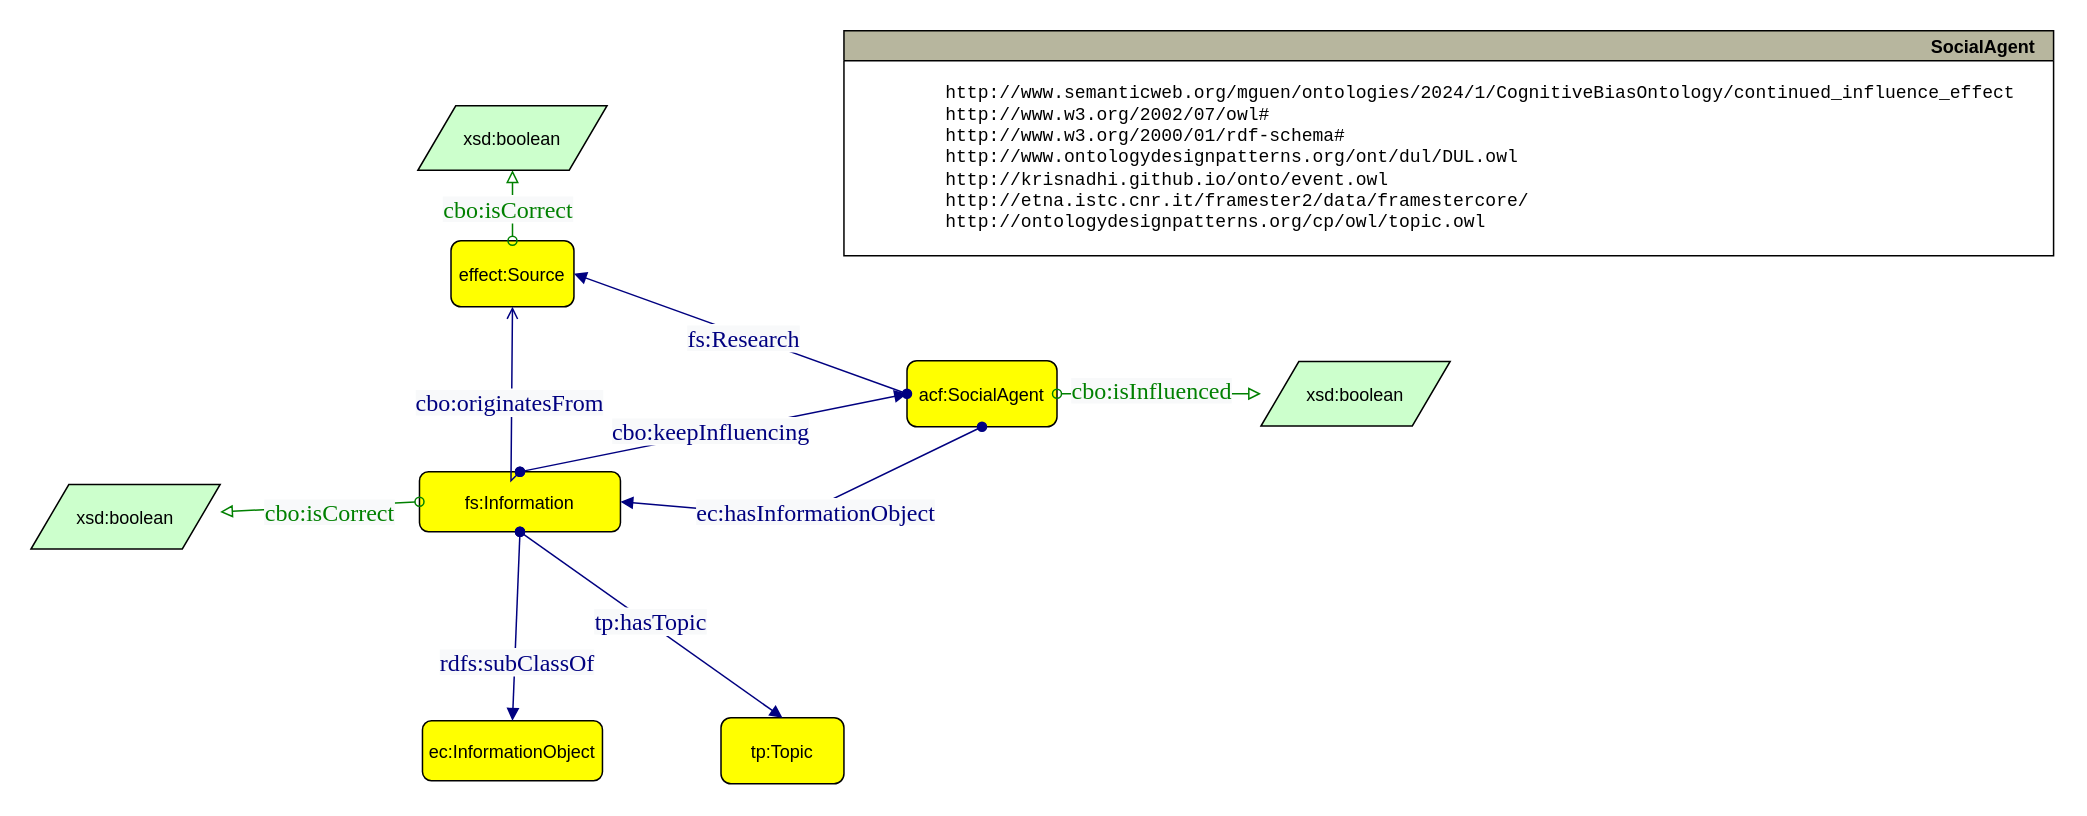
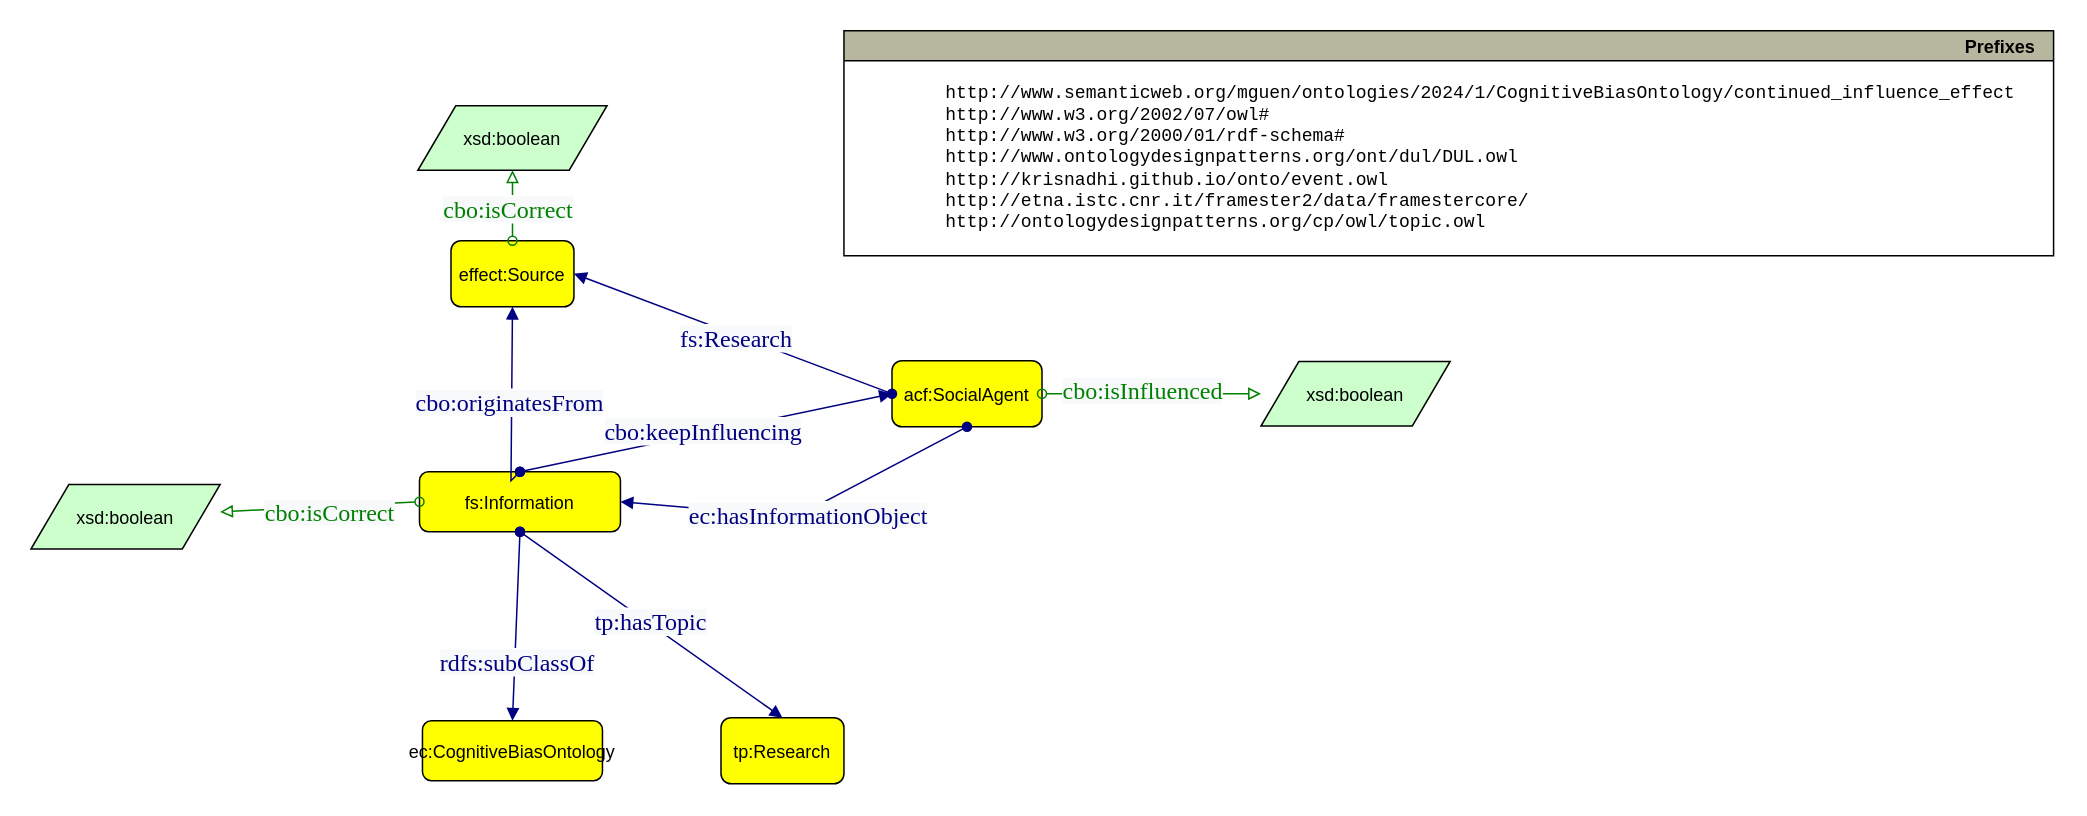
  <mxCell id="0" />
  <mxCell id="1" parent="0" />
- <mxCell id="2" value="tp:Topic" style="graphMlID=n4;shape=rect;rounded=1;arcsize=30;fillColor=#ffff00;strokeColor=#000000;strokeWidth=1.0" parent="1" vertex="1"><mxGeometry x="480" y="478" width="81.968" height="44" as="geometry" /></mxCell>
- <mxCell id="3" value="ec:InformationObject" style="graphMlID=n4;shape=rect;rounded=1;arcsize=30;fillColor=#ffff00;strokeColor=#000000;strokeWidth=1.0" parent="1" vertex="1"><mxGeometry x="280.98" y="480" width="120" height="40" as="geometry" /></mxCell>
+ <mxCell id="2" value="tp:Research" style="graphMlID=n4;shape=rect;rounded=1;arcsize=30;fillColor=#ffff00;strokeColor=#000000;strokeWidth=1.0" parent="1" vertex="1"><mxGeometry x="480" y="478" width="81.968" height="44" as="geometry" /></mxCell>
+ <mxCell id="3" value="ec:CognitiveBiasOntology" style="graphMlID=n4;shape=rect;rounded=1;arcsize=30;fillColor=#ffff00;strokeColor=#000000;strokeWidth=1.0" parent="1" vertex="1"><mxGeometry x="280.98" y="480" width="120" height="40" as="geometry" /></mxCell>
  <mxCell id="4" value="fs:Information" style="graphMlID=n4;shape=rect;rounded=1;arcsize=30;fillColor=#ffff00;strokeColor=#000000;strokeWidth=1.0" parent="1" vertex="1"><mxGeometry x="278.99" y="314" width="133.98" height="40" as="geometry" /></mxCell>
- <mxCell id="5" value="acf:SocialAgent" style="graphMlID=n4;shape=rect;rounded=1;arcsize=30;fillColor=#ffff00;strokeColor=#000000;strokeWidth=1.0" parent="1" vertex="1"><mxGeometry x="604" y="240" width="100" height="44" as="geometry" /></mxCell>
+ <mxCell id="5" value="acf:SocialAgent" style="graphMlID=n4;shape=rect;rounded=1;arcsize=30;fillColor=#ffff00;strokeColor=#000000;strokeWidth=1.0" parent="1" vertex="1"><mxGeometry x="594" y="240" width="100" height="44" as="geometry" /></mxCell>
  <mxCell id="6" value="effect:Source" style="graphMlID=n4;shape=rect;rounded=1;arcsize=30;fillColor=#ffff00;strokeColor=#000000;strokeWidth=1.0" parent="1" vertex="1"><mxGeometry x="300" y="160" width="81.968" height="44" as="geometry" /></mxCell>
  <mxCell id="7" value="" style="graphMlID=e0;rounded=0;endArrow=block;strokeColor=#000080;strokeWidth=1.0;startArrow=oval;startFill=1;endFill=1;exitX=0.5;exitY=1;exitDx=0;exitDy=0;entryX=0.5;entryY=0;entryDx=0;entryDy=0;" parent="1" source="4" target="3" edge="1"><mxGeometry relative="1" as="geometry"><mxPoint x="520" y="360.082" as="sourcePoint" /><mxPoint x="671" y="360" as="targetPoint" /></mxGeometry></mxCell>
  <mxCell id="8" value="&lt;span style=&quot;color: rgb(0 , 0 , 128) ; font-family: &amp;quot;dialog&amp;quot; ; font-size: 16px ; background-color: rgb(248 , 249 , 250)&quot;&gt;rdfs:subClassOf&lt;/span&gt;" style="text;html=1;align=center;verticalAlign=middle;resizable=0;points=[];labelBackgroundColor=#ffffff;" parent="7" vertex="1" connectable="0"><mxGeometry x="-0.017" y="2" relative="1" as="geometry"><mxPoint x="-2" y="24" as="offset" /></mxGeometry></mxCell>
  <mxCell id="9" value="" style="graphMlID=e0;rounded=0;endArrow=block;strokeColor=#000080;strokeWidth=1.0;startArrow=oval;startFill=1;endFill=1;exitX=0.5;exitY=1;exitDx=0;exitDy=0;entryX=0.5;entryY=0;entryDx=0;entryDy=0;" parent="1" source="4" target="2" edge="1"><mxGeometry relative="1" as="geometry"><mxPoint x="520" y="240.082" as="sourcePoint" /><mxPoint x="671" y="240" as="targetPoint" /></mxGeometry></mxCell>
  <mxCell id="10" value="&lt;span style=&quot;color: rgb(0 , 0 , 128) ; font-family: &amp;quot;dialog&amp;quot; ; font-size: 16px ; background-color: rgb(248 , 249 , 250)&quot;&gt;tp:hasTopic&lt;/span&gt;" style="text;html=1;align=center;verticalAlign=middle;resizable=0;points=[];labelBackgroundColor=#ffffff;" parent="9" vertex="1" connectable="0"><mxGeometry x="-0.017" y="2" relative="1" as="geometry"><mxPoint as="offset" /></mxGeometry></mxCell>
  <mxCell id="11" value="" style="graphMlID=e0;rounded=0;endArrow=block;strokeColor=#000080;strokeWidth=1.0;startArrow=oval;startFill=1;endFill=1;exitX=0.5;exitY=1;exitDx=0;exitDy=0;entryX=1;entryY=0.5;entryDx=0;entryDy=0;" parent="1" source="5" target="4" edge="1"><mxGeometry relative="1" as="geometry"><mxPoint x="520" y="240.082" as="sourcePoint" /><mxPoint x="600" y="290" as="targetPoint" /><Array as="points"><mxPoint x="530" y="344" /></Array></mxGeometry></mxCell>
  <mxCell id="12" value="&lt;span style=&quot;color: rgb(0 , 0 , 128) ; font-family: &amp;quot;dialog&amp;quot; ; font-size: 16px ; background-color: rgb(248 , 249 , 250)&quot;&gt;ec:hasInformationObject&lt;/span&gt;" style="text;html=1;align=center;verticalAlign=middle;resizable=0;points=[];labelBackgroundColor=#ffffff;" parent="11" vertex="1" connectable="0"><mxGeometry x="-0.017" y="2" relative="1" as="geometry"><mxPoint as="offset" /></mxGeometry></mxCell>
- <mxCell id="13" value="" style="graphMlID=e0;rounded=0;endArrow=open;strokeColor=#000080;strokeWidth=1.0;startArrow=oval;startFill=1;endFill=1;exitX=0.5;exitY=0;exitDx=0;exitDy=0;entryX=0.5;entryY=1;entryDx=0;entryDy=0;" parent="1" source="4" target="6" edge="1"><mxGeometry relative="1" as="geometry"><mxPoint x="381" y="330" as="sourcePoint" /><mxPoint x="371" y="224" as="targetPoint" /><Array as="points"><mxPoint x="340" y="320" /></Array></mxGeometry></mxCell>
+ <mxCell id="13" value="" style="graphMlID=e0;rounded=0;endArrow=block;strokeColor=#000080;strokeWidth=1.0;startArrow=oval;startFill=1;endFill=1;exitX=0.5;exitY=0;exitDx=0;exitDy=0;entryX=0.5;entryY=1;entryDx=0;entryDy=0;" parent="1" source="4" target="6" edge="1"><mxGeometry relative="1" as="geometry"><mxPoint x="381" y="330" as="sourcePoint" /><mxPoint x="371" y="224" as="targetPoint" /><Array as="points"><mxPoint x="340" y="320" /></Array></mxGeometry></mxCell>
  <mxCell id="14" value="&lt;span style=&quot;color: rgb(0 , 0 , 128) ; font-family: &amp;quot;dialog&amp;quot; ; font-size: 16px ; background-color: rgb(248 , 249 , 250)&quot;&gt;cbo:originatesFrom&lt;/span&gt;" style="text;html=1;align=center;verticalAlign=middle;resizable=0;points=[];labelBackgroundColor=#ffffff;" parent="13" vertex="1" connectable="0"><mxGeometry x="-0.017" y="2" relative="1" as="geometry"><mxPoint as="offset" /></mxGeometry></mxCell>
  <mxCell id="15" value="" style="graphMlID=e0;rounded=0;endArrow=block;strokeColor=#000080;strokeWidth=1.0;startArrow=oval;startFill=1;endFill=1;exitX=0.5;exitY=0;exitDx=0;exitDy=0;entryX=0;entryY=0.5;entryDx=0;entryDy=0;" parent="1" source="4" target="5" edge="1"><mxGeometry relative="1" as="geometry"><mxPoint x="670" y="250.082" as="sourcePoint" /><mxPoint x="480" y="290" as="targetPoint" /><Array as="points" /></mxGeometry></mxCell>
  <mxCell id="16" value="&lt;span style=&quot;color: rgb(0 , 0 , 128) ; font-family: &amp;quot;dialog&amp;quot; ; font-size: 16px ; background-color: rgb(248 , 249 , 250)&quot;&gt;cbo:keepInfluencing&lt;/span&gt;" style="text;html=1;align=center;verticalAlign=middle;resizable=0;points=[];labelBackgroundColor=#ffffff;" parent="15" vertex="1" connectable="0"><mxGeometry x="-0.017" y="2" relative="1" as="geometry"><mxPoint as="offset" /></mxGeometry></mxCell>
  <mxCell id="17" value="" style="graphMlID=e0;rounded=0;endArrow=block;strokeColor=#000080;strokeWidth=1.0;startArrow=oval;startFill=1;endFill=1;exitX=0;exitY=0.5;exitDx=0;exitDy=0;entryX=1;entryY=0.5;entryDx=0;entryDy=0;" parent="1" source="5" target="6" edge="1"><mxGeometry relative="1" as="geometry"><mxPoint x="690" y="50.082" as="sourcePoint" /><mxPoint x="841" y="50" as="targetPoint" /></mxGeometry></mxCell>
  <mxCell id="18" value="&lt;span style=&quot;color: rgb(0 , 0 , 128) ; font-family: &amp;quot;dialog&amp;quot; ; font-size: 16px ; background-color: rgb(248 , 249 , 250)&quot;&gt;fs:Research&lt;/span&gt;" style="text;html=1;align=center;verticalAlign=middle;resizable=0;points=[];labelBackgroundColor=#ffffff;" parent="17" vertex="1" connectable="0"><mxGeometry x="-0.017" y="2" relative="1" as="geometry"><mxPoint as="offset" /></mxGeometry></mxCell>
  <mxCell id="19" value="" style="graphMlID=e2;rounded=0;endArrow=block;strokeColor=#008000;strokeWidth=1.0;startArrow=oval;startFill=0;endFill=0;exitX=0.5;exitY=0;exitDx=0;exitDy=0;entryX=0.5;entryY=1;entryDx=0;entryDy=0;" parent="1" source="6" target="21" edge="1"><mxGeometry relative="1" as="geometry"><mxPoint x="550" y="-110" as="sourcePoint" /><mxPoint x="340" y="-280" as="targetPoint" /></mxGeometry></mxCell>
  <mxCell id="20" value="&lt;span style=&quot;color: rgb(0 , 128 , 0) ; font-family: &amp;quot;dialog&amp;quot; ; font-size: 16px ; background-color: rgb(248 , 249 , 250)&quot;&gt;cbo:isCorrect&lt;/span&gt;" style="text;html=1;align=center;verticalAlign=middle;resizable=0;points=[];labelBackgroundColor=#ffffff;" parent="19" vertex="1" connectable="0"><mxGeometry x="-0.09" y="3" relative="1" as="geometry"><mxPoint as="offset" /></mxGeometry></mxCell>
  <mxCell id="21" value="xsd:boolean" style="graphMlID=n6;shape=parallelogram;fillColor=#ccffcc;strokeColor=#000000;strokeWidth=1.0" parent="1" vertex="1"><mxGeometry x="277.94" y="70" width="126.095" height="43" as="geometry" /></mxCell>
  <mxCell id="22" value="" style="graphMlID=e2;rounded=0;endArrow=block;strokeColor=#008000;strokeWidth=1.0;startArrow=oval;startFill=0;endFill=0;exitX=0;exitY=0.5;exitDx=0;exitDy=0;" parent="1" source="4" target="24" edge="1"><mxGeometry relative="1" as="geometry"><mxPoint y="330" as="sourcePoint" x="180" /><mxPoint x="160" y="344" as="targetPoint" /></mxGeometry></mxCell>
  <mxCell id="23" value="&lt;span style=&quot;color: rgb(0 , 128 , 0) ; font-family: &amp;quot;dialog&amp;quot; ; font-size: 16px ; background-color: rgb(248 , 249 , 250)&quot;&gt;cbo:isCorrect&lt;/span&gt;" style="text;html=1;align=center;verticalAlign=middle;resizable=0;points=[];labelBackgroundColor=#ffffff;" parent="22" vertex="1" connectable="0"><mxGeometry x="-0.09" y="3" relative="1" as="geometry"><mxPoint as="offset" /></mxGeometry></mxCell>
  <mxCell id="24" value="xsd:boolean" style="graphMlID=n6;shape=parallelogram;fillColor=#ccffcc;strokeColor=#000000;strokeWidth=1.0" parent="1" vertex="1"><mxGeometry x="20.003" y="322.5" width="126.095" height="43" as="geometry" /></mxCell>
  <mxCell id="25" value="" style="graphMlID=e2;rounded=0;endArrow=block;strokeColor=#008000;strokeWidth=1.0;startArrow=oval;startFill=0;endFill=0;exitX=1;exitY=0.5;exitDx=0;exitDy=0;" parent="1" source="5" target="27" edge="1"><mxGeometry relative="1" as="geometry"><mxPoint x="370" y="290" as="sourcePoint" /><mxPoint x="820" y="262" as="targetPoint" /></mxGeometry></mxCell>
  <mxCell id="26" value="&lt;span style=&quot;color: rgb(0 , 128 , 0) ; font-family: &amp;quot;dialog&amp;quot; ; font-size: 16px ; background-color: rgb(248 , 249 , 250)&quot;&gt;cbo:isInfluenced&lt;/span&gt;" style="text;html=1;align=center;verticalAlign=middle;resizable=0;points=[];labelBackgroundColor=#ffffff;" parent="25" vertex="1" connectable="0"><mxGeometry x="-0.09" y="3" relative="1" as="geometry"><mxPoint as="offset" /></mxGeometry></mxCell>
  <mxCell id="27" value="xsd:boolean" style="graphMlID=n6;shape=parallelogram;fillColor=#ccffcc;strokeColor=#000000;strokeWidth=1.0" parent="1" vertex="1"><mxGeometry x="840.003" y="240.5" width="126.095" height="43" as="geometry" /></mxCell>
- <mxCell id="28" value="SocialAgent" style="graphMlID=n0;shape=swimlane;startSize=20;fillColor=#b7b69e;strokeColor=#000000;strokeWidth=1.0;align=right;spacingRight=10;fontStyle=1" parent="1" vertex="1"><mxGeometry x="561.97" y="20" width="806.42" height="150" as="geometry" /></mxCell>
+ <mxCell id="28" value="Prefixes" style="graphMlID=n0;shape=swimlane;startSize=20;fillColor=#b7b69e;strokeColor=#000000;strokeWidth=1.0;align=right;spacingRight=10;fontStyle=1" parent="1" vertex="1"><mxGeometry x="561.97" y="20" width="806.42" height="150" as="geometry" /></mxCell>
  <mxCell id="29" value="http://www.semanticweb.org/mguen/ontologies/2024/1/CognitiveBiasOntology/continued_influence_effect&lt;br&gt;http://www.w3.org/2002/07/owl#&lt;br&gt;http://www.w3.org/2000/01/rdf-schema#&lt;br&gt;http://www.ontologydesignpatterns.org/ont/dul/DUL.owl&lt;br&gt;http://krisnadhi.github.io/onto/event.owl&lt;br&gt;http://etna.istc.cnr.it/framester2/data/framestercore/&lt;br&gt;http://ontologydesignpatterns.org/cp/owl/topic.owl" style="text;html=1;align=left;verticalAlign=middle;resizable=0;points=[];autosize=1;fontFamily=Courier New;" parent="28" vertex="1"><mxGeometry x="66.416" y="30.0" width="740" height="110" as="geometry" /></mxCell>
